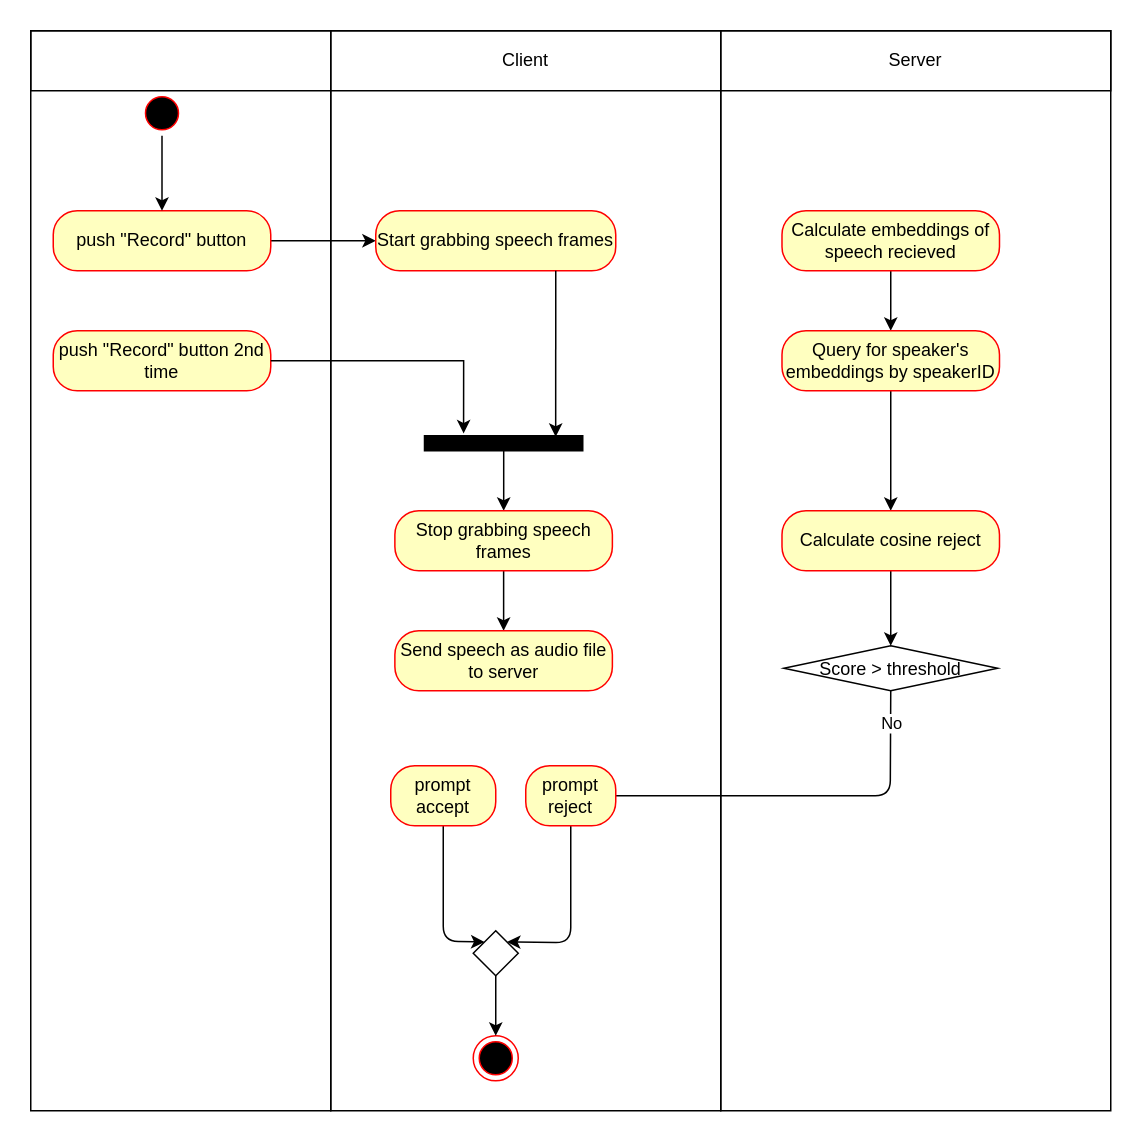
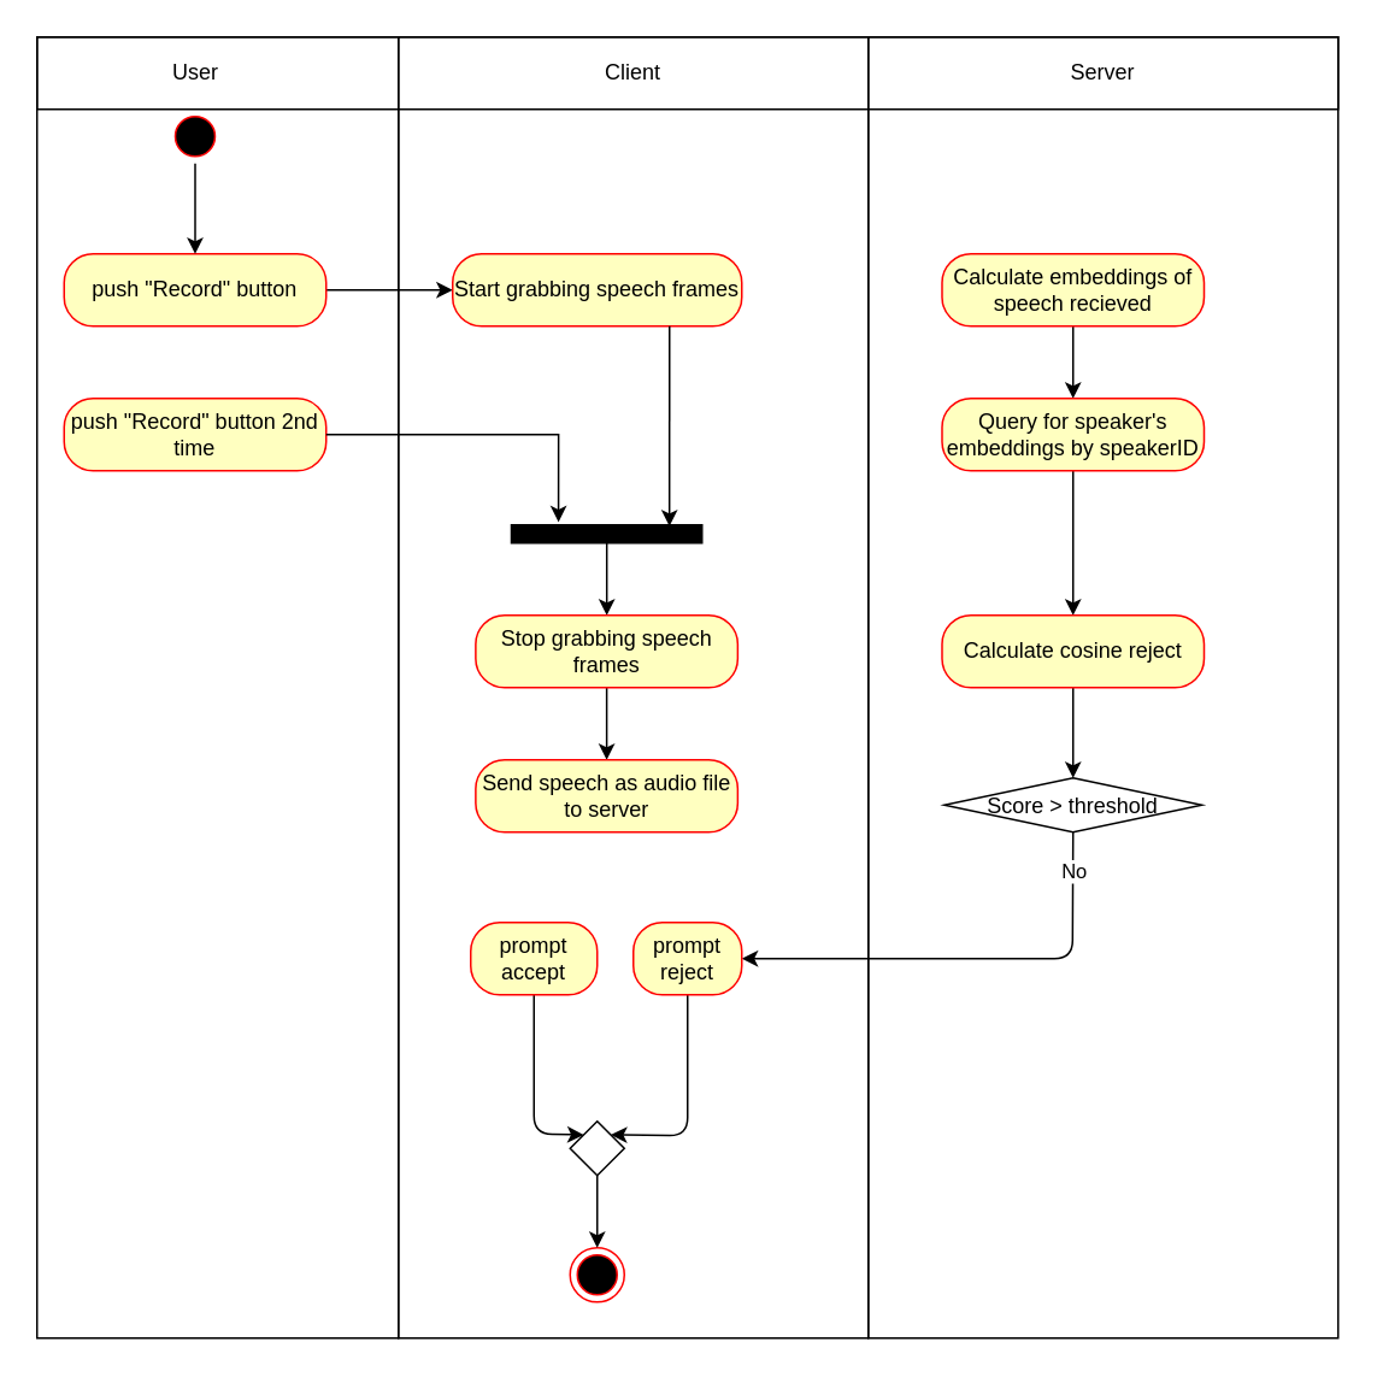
  <mxCell id="0" />
  <mxCell id="1" parent="0" />
  <mxCell id="2" style="edgeStyle=orthogonalEdgeStyle;rounded=0;orthogonalLoop=1;jettySize=auto;html=1;" parent="1" source="3" target="6" edge="1"><mxGeometry relative="1" as="geometry" /></mxCell>
  <mxCell id="3" value="push &quot;Record&quot; button" style="rounded=1;whiteSpace=wrap;html=1;arcSize=40;fontColor=#000000;fillColor=#ffffc0;strokeColor=#ff0000;" parent="1" vertex="1"><mxGeometry x="35" y="140" width="145" height="40" as="geometry" /></mxCell>
  <mxCell id="4" style="edgeStyle=orthogonalEdgeStyle;rounded=0;orthogonalLoop=1;jettySize=auto;html=1;" parent="1" source="5" target="3" edge="1"><mxGeometry relative="1" as="geometry" /></mxCell>
  <mxCell id="5" value="" style="ellipse;html=1;shape=startState;fillColor=#000000;strokeColor=#ff0000;" parent="1" vertex="1"><mxGeometry x="92.5" y="60" width="30" height="30" as="geometry" /></mxCell>
  <mxCell id="6" value="Start grabbing speech frames" style="rounded=1;whiteSpace=wrap;html=1;arcSize=40;fontColor=#000000;fillColor=#ffffc0;strokeColor=#ff0000;" parent="1" vertex="1"><mxGeometry x="250" y="140" width="160" height="40" as="geometry" /></mxCell>
  <mxCell id="7" style="edgeStyle=none;html=1;exitX=0.5;exitY=1;exitDx=0;exitDy=0;" edge="1" parent="1" source="8" target="18"><mxGeometry relative="1" as="geometry" /></mxCell>
  <mxCell id="8" value="Calculate embeddings of speech recieved" style="rounded=1;whiteSpace=wrap;html=1;arcSize=40;fontColor=#000000;fillColor=#ffffc0;strokeColor=#ff0000;" parent="1" vertex="1"><mxGeometry x="520.83" y="140" width="145" height="40" as="geometry" /></mxCell>
  <mxCell id="9" style="edgeStyle=orthogonalEdgeStyle;rounded=0;orthogonalLoop=1;jettySize=auto;html=1;" parent="1" source="10" target="15" edge="1"><mxGeometry relative="1" as="geometry" /></mxCell>
  <mxCell id="10" value="" style="html=1;points=[];perimeter=orthogonalPerimeter;fillColor=strokeColor;direction=south;" parent="1" vertex="1"><mxGeometry x="282.5" y="290" width="105.5" height="10" as="geometry" /></mxCell>
  <mxCell id="11" value="push &quot;Record&quot; button 2nd time" style="rounded=1;whiteSpace=wrap;html=1;arcSize=40;fontColor=#000000;fillColor=#ffffc0;strokeColor=#ff0000;" parent="1" vertex="1"><mxGeometry x="35" y="220" width="145" height="40" as="geometry" /></mxCell>
  <mxCell id="12" style="edgeStyle=orthogonalEdgeStyle;rounded=0;orthogonalLoop=1;jettySize=auto;html=1;exitX=1;exitY=0.5;exitDx=0;exitDy=0;entryX=-0.156;entryY=0.753;entryDx=0;entryDy=0;entryPerimeter=0;" parent="1" source="11" target="10" edge="1"><mxGeometry relative="1" as="geometry" /></mxCell>
  <mxCell id="13" style="edgeStyle=orthogonalEdgeStyle;rounded=0;orthogonalLoop=1;jettySize=auto;html=1;exitX=0.75;exitY=1;exitDx=0;exitDy=0;entryX=0.067;entryY=0.171;entryDx=0;entryDy=0;entryPerimeter=0;" parent="1" source="6" target="10" edge="1"><mxGeometry relative="1" as="geometry" /></mxCell>
  <mxCell id="14" style="edgeStyle=orthogonalEdgeStyle;rounded=0;orthogonalLoop=1;jettySize=auto;html=1;exitX=0.5;exitY=1;exitDx=0;exitDy=0;entryX=0.5;entryY=0;entryDx=0;entryDy=0;" parent="1" source="15" target="16" edge="1"><mxGeometry relative="1" as="geometry" /></mxCell>
  <mxCell id="15" value="Stop grabbing speech frames" style="rounded=1;whiteSpace=wrap;html=1;arcSize=40;fontColor=#000000;fillColor=#ffffc0;strokeColor=#ff0000;" parent="1" vertex="1"><mxGeometry x="262.75" y="340" width="145" height="40" as="geometry" /></mxCell>
  <mxCell id="16" value="Send speech as audio file to server" style="rounded=1;whiteSpace=wrap;html=1;arcSize=40;fontColor=#000000;fillColor=#ffffc0;strokeColor=#ff0000;" parent="1" vertex="1"><mxGeometry x="262.75" y="420" width="145" height="40" as="geometry" /></mxCell>
  <mxCell id="17" style="edgeStyle=none;html=1;exitX=0.5;exitY=1;exitDx=0;exitDy=0;entryX=0.5;entryY=0;entryDx=0;entryDy=0;" edge="1" parent="1" source="18" target="21"><mxGeometry relative="1" as="geometry" /></mxCell>
  <mxCell id="18" value="Query for speaker's embeddings by speakerID" style="rounded=1;whiteSpace=wrap;html=1;arcSize=40;fontColor=#000000;fillColor=#ffffc0;strokeColor=#ff0000;" vertex="1" parent="1"><mxGeometry x="520.83" y="220" width="145" height="40" as="geometry" /></mxCell>
  <mxCell id="19" value="" style="ellipse;html=1;shape=endState;fillColor=#000000;strokeColor=#ff0000;" vertex="1" parent="1"><mxGeometry x="315" y="690" width="30" height="30" as="geometry" /></mxCell>
  <mxCell id="20" style="edgeStyle=none;html=1;exitX=0.5;exitY=1;exitDx=0;exitDy=0;" edge="1" parent="1" source="21" target="26"><mxGeometry relative="1" as="geometry" /></mxCell>
  <mxCell id="21" value="Calculate cosine reject" style="rounded=1;whiteSpace=wrap;html=1;arcSize=40;fontColor=#000000;fillColor=#ffffc0;strokeColor=#ff0000;" vertex="1" parent="1"><mxGeometry x="520.83" y="340" width="145" height="40" as="geometry" /></mxCell>
  <mxCell id="22" style="edgeStyle=none;html=1;exitX=0.5;exitY=1;exitDx=0;exitDy=0;entryX=0.5;entryY=0;entryDx=0;entryDy=0;" edge="1" parent="1" source="23" target="19"><mxGeometry relative="1" as="geometry" /></mxCell>
  <mxCell id="23" value="" style="rhombus;" vertex="1" parent="1"><mxGeometry x="315" y="620" width="30" height="30" as="geometry" /></mxCell>
- <mxCell id="24" style="edgeStyle=none;html=1;exitX=0.5;exitY=1;exitDx=0;exitDy=0;entryX=1;entryY=0.5;entryDx=0;entryDy=0;endArrow=none;" edge="1" parent="1" source="26" target="30"><mxGeometry relative="1" as="geometry"><Array as="points"><mxPoint x="593" y="530" /></Array></mxGeometry></mxCell>
+ <mxCell id="24" style="edgeStyle=none;html=1;exitX=0.5;exitY=1;exitDx=0;exitDy=0;entryX=1;entryY=0.5;entryDx=0;entryDy=0;" edge="1" parent="1" source="26" target="30"><mxGeometry relative="1" as="geometry"><Array as="points"><mxPoint x="593" y="530" /></Array></mxGeometry></mxCell>
  <mxCell id="25" value="No" style="edgeLabel;html=1;align=center;verticalAlign=middle;resizable=0;points=[];" vertex="1" connectable="0" parent="24"><mxGeometry x="-0.823" relative="1" as="geometry"><mxPoint as="offset" /></mxGeometry></mxCell>
  <mxCell id="26" value="Score &gt; threshold" style="rhombus;" vertex="1" parent="1"><mxGeometry x="522.08" y="430" width="142.5" height="30" as="geometry" /></mxCell>
  <mxCell id="27" style="edgeStyle=none;html=1;exitX=0.5;exitY=1;exitDx=0;exitDy=0;entryX=0;entryY=0;entryDx=0;entryDy=0;" edge="1" parent="1" source="28" target="23"><mxGeometry relative="1" as="geometry"><Array as="points"><mxPoint x="295" y="627" /></Array></mxGeometry></mxCell>
  <mxCell id="28" value="prompt accept" style="rounded=1;whiteSpace=wrap;html=1;arcSize=40;fontColor=#000000;fillColor=#ffffc0;strokeColor=#ff0000;" vertex="1" parent="1"><mxGeometry x="260" y="510" width="70" height="40" as="geometry" /></mxCell>
  <mxCell id="29" style="edgeStyle=none;html=1;exitX=0.5;exitY=1;exitDx=0;exitDy=0;entryX=1;entryY=0;entryDx=0;entryDy=0;" edge="1" parent="1" source="30" target="23"><mxGeometry relative="1" as="geometry"><Array as="points"><mxPoint x="380" y="628" /></Array></mxGeometry></mxCell>
  <mxCell id="30" value="prompt reject" style="rounded=1;whiteSpace=wrap;html=1;arcSize=40;fontColor=#000000;fillColor=#ffffc0;strokeColor=#ff0000;" vertex="1" parent="1"><mxGeometry x="350" y="510" width="60" height="40" as="geometry" /></mxCell>
  <mxCell id="31" value="" style="rounded=0;whiteSpace=wrap;html=1;fillColor=none;" vertex="1" parent="1"><mxGeometry x="20" width="200" height="720" as="geometry" y="20" /></mxCell>
  <mxCell id="32" value="" style="rounded=0;whiteSpace=wrap;html=1;fillColor=none;" vertex="1" parent="1"><mxGeometry x="220" width="260" height="720" as="geometry" y="20" /></mxCell>
  <mxCell id="33" value="" style="rounded=0;whiteSpace=wrap;html=1;fillColor=none;" vertex="1" parent="1"><mxGeometry x="480" width="260" height="720" as="geometry" y="20" /></mxCell>
  <mxCell id="34" value="" style="rounded=0;whiteSpace=wrap;html=1;fillColor=none;" vertex="1" parent="1"><mxGeometry x="20" width="720" height="40" as="geometry" y="20" /></mxCell>
+ <mxCell id="35" value="User" style="text;html=1;align=center;verticalAlign=middle;whiteSpace=wrap;rounded=0;" vertex="1" parent="1"><mxGeometry x="77.5" y="25" width="60" height="30" as="geometry" /></mxCell>
  <mxCell id="36" value="Client" style="text;html=1;align=center;verticalAlign=middle;whiteSpace=wrap;rounded=0;" vertex="1" parent="1"><mxGeometry x="320" y="25" width="60" height="30" as="geometry" /></mxCell>
  <mxCell id="37" value="Server" style="text;html=1;align=center;verticalAlign=middle;whiteSpace=wrap;rounded=0;" vertex="1" parent="1"><mxGeometry x="580" y="25" width="60" height="30" as="geometry" /></mxCell>
